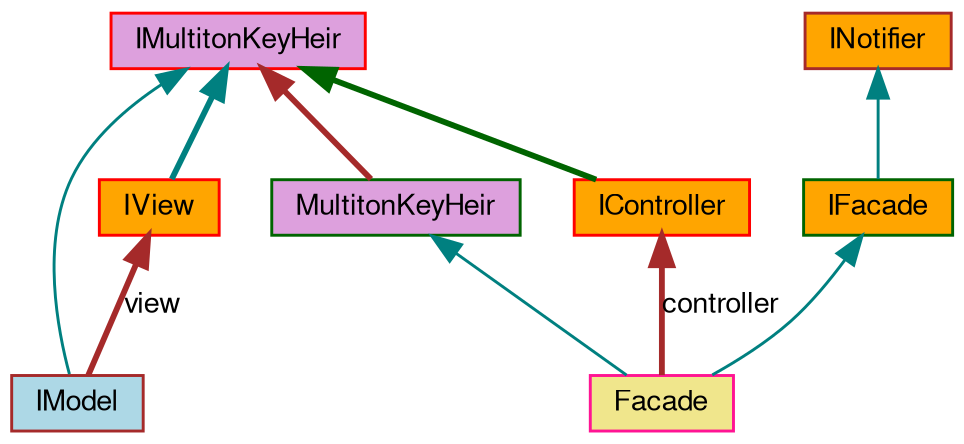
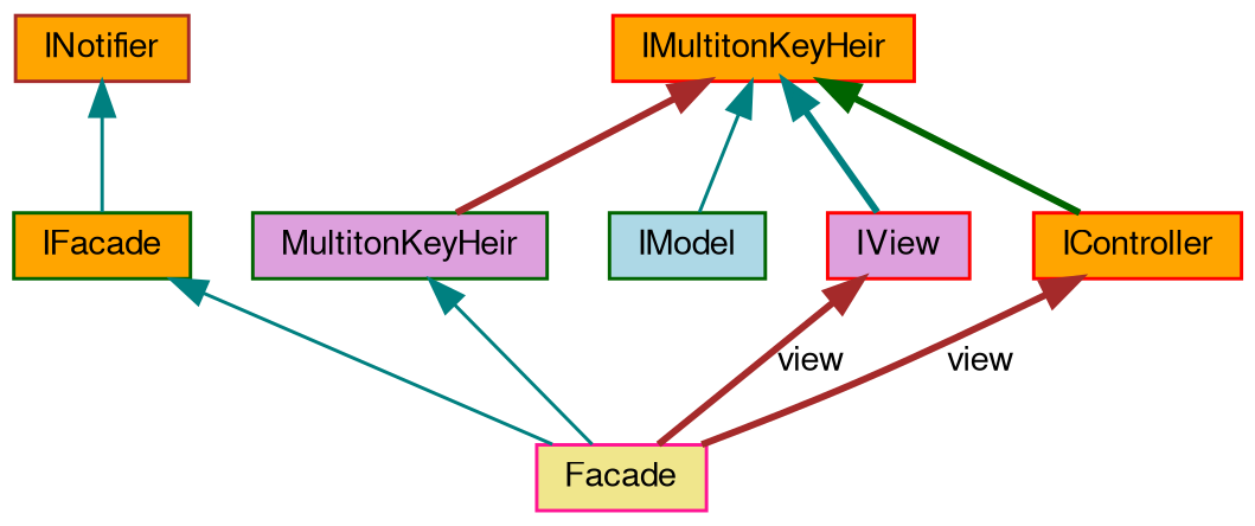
  digraph {
    node [color=red fillcolor=orange fontname=FreeSans fontsize=10 shape=record style=filled]
    edge [color=teal dir=back fontname=FreeSans fontsize=10 labelfontname=FreeSans labelfontsize=10 style=bold]
    n1 [color=deeppink fillcolor=khaki fontcolor=black height=0.2 label=Facade width=0.4]
    n2 [color=darkgreen height=0.2 label=IFacade width=0.4]
    n3 [color=brown height=0.2 label=INotifier width=0.4]
    n4 [color=darkgreen fillcolor=plum height=0.2 label=MultitonKeyHeir width=0.4]
-   n5 [fillcolor=plum height=0.2 label=IMultitonKeyHeir width=0.4]
-   n6 [color=brown fillcolor=lightblue height=0.2 label=IModel width=0.4]
-   n7 [height=0.2 label=IView width=0.4]
+   n5 [height=0.2 label=IMultitonKeyHeir width=0.4]
+   n6 [color=darkgreen fillcolor=lightblue height=0.2 label=IModel width=0.4]
+   n7 [fillcolor=plum height=0.2 label=IView width=0.4]
    n8 [height=0.2 label=IController width=0.4]
    n2 -> n1 [style=solid]
    n3 -> n2 [style=solid]
    n4 -> n1 [style=solid]
    n5 -> n4 [color=brown]
    n5 -> n6 [style=solid]
    n5 -> n7
    n5 -> n8 [color=darkgreen]
-   n7 -> n6 [color=brown label=view]
-   n8 -> n1 [color=brown label=controller]
+   n7 -> n1 [color=brown label=view]
+   n8 -> n1 [color=brown label=view]
  }
